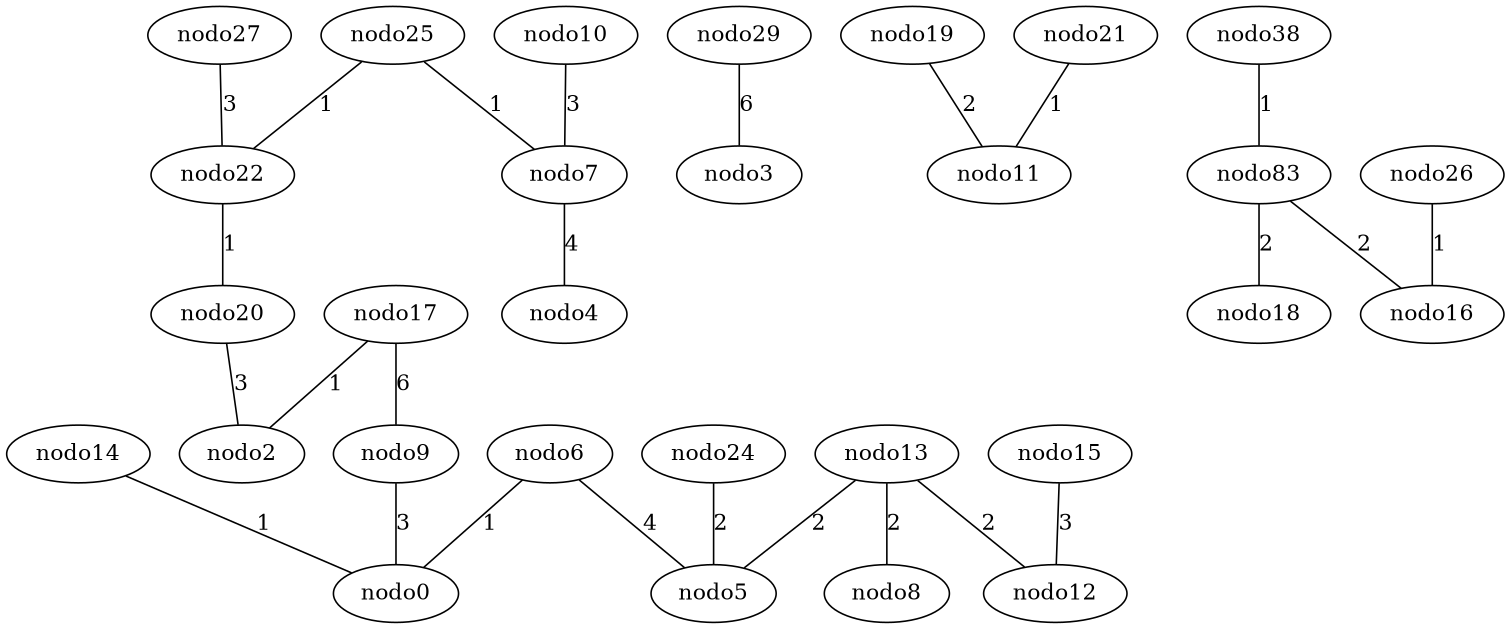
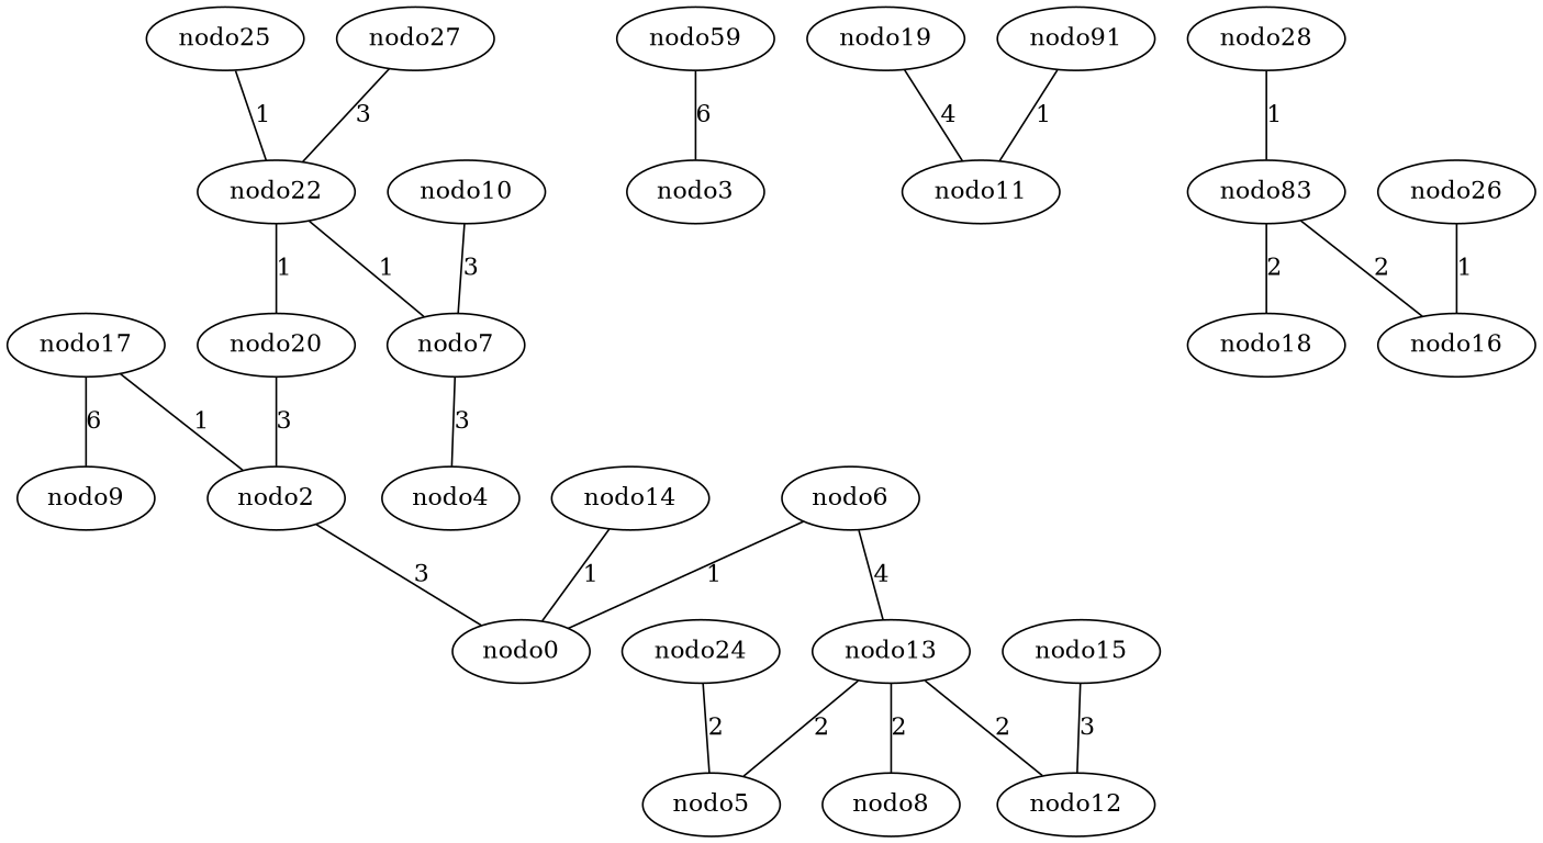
  graph {
    n1 [label=nodo0]
    n2 [label=nodo2]
    n3 [label=nodo3]
    n4 [label=nodo4]
    n5 [label=nodo5]
    n6 [label=nodo6]
    n7 [label=nodo7]
    n8 [label=nodo8]
    n9 [label=nodo9]
    n10 [label=nodo10]
    n11 [label=nodo11]
    n12 [label=nodo12]
    n13 [label=nodo13]
    n14 [label=nodo14]
    n15 [label=nodo15]
    n16 [label=nodo16]
    n17 [label=nodo17]
    n18 [label=nodo18]
    n19 [label=nodo19]
    n20 [label=nodo20]
-   n21 [label=nodo21]
+   n21 [label=nodo91]
    n22 [label=nodo22]
    n23 [label=nodo83]
    n24 [label=nodo24]
    n25 [label=nodo25]
    n26 [label=nodo26]
    n27 [label=nodo27]
-   n28 [label=nodo38]
-   n29 [label=nodo29]
-   n9 -- n1 [label=3]
+   n28 [label=nodo28]
+   n29 [label=nodo59]
+   n2 -- n1 [label=3]
    n6 -- n1 [label=1]
-   n6 -- n5 [label=4]
-   n7 -- n4 [label=4]
+   n6 -- n13 [label=4]
+   n7 -- n4 [label=3]
    n10 -- n7 [label=3]
    n13 -- n5 [label=2]
    n13 -- n8 [label=2]
    n13 -- n12 [label=2]
    n14 -- n1 [label=1]
    n15 -- n12 [label=3]
    n17 -- n2 [label=1]
    n17 -- n9 [label=6]
-   n19 -- n11 [label=2]
+   n19 -- n11 [label=4]
    n20 -- n2 [label=3]
    n21 -- n11 [label=1]
    n22 -- n20 [label=1]
    n23 -- n16 [label=2]
    n23 -- n18 [label=2]
    n24 -- n5 [label=2]
-   n25 -- n7 [label=1]
+   n22 -- n7 [label=1]
    n25 -- n22 [label=1]
    n26 -- n16 [label=1]
    n27 -- n22 [label=3]
    n28 -- n23 [label=1]
    n29 -- n3 [label=6]
  }
